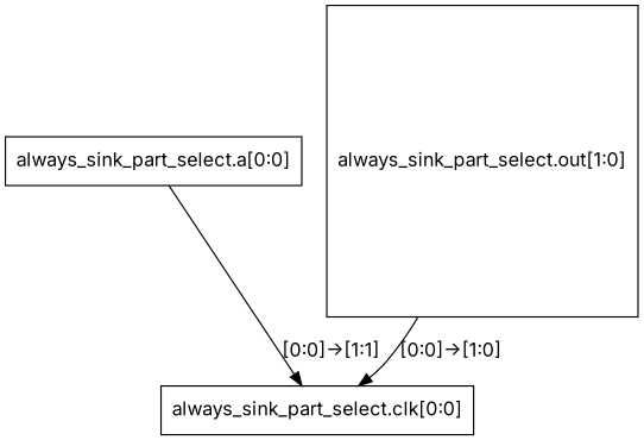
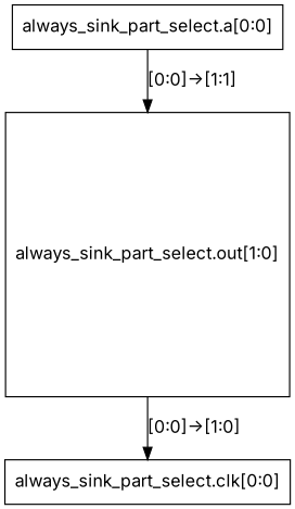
  digraph {
    fontname=Inter
    node [fontname=Inter shape=rectangle]
    edge [fontname=Inter]
    n1 [label="always_sink_part_select.a[0:0]"]
    n2 [label="always_sink_part_select.out[1:0]" shape=square]
    n3 [label="always_sink_part_select.clk[0:0]"]
-   n1 -> n3 [label="[0:0]->[1:1]"]
+   n1 -> n2 [label="[0:0]->[1:1]"]
    n2 -> n3 [label="[0:0]->[1:0]"]
  }
